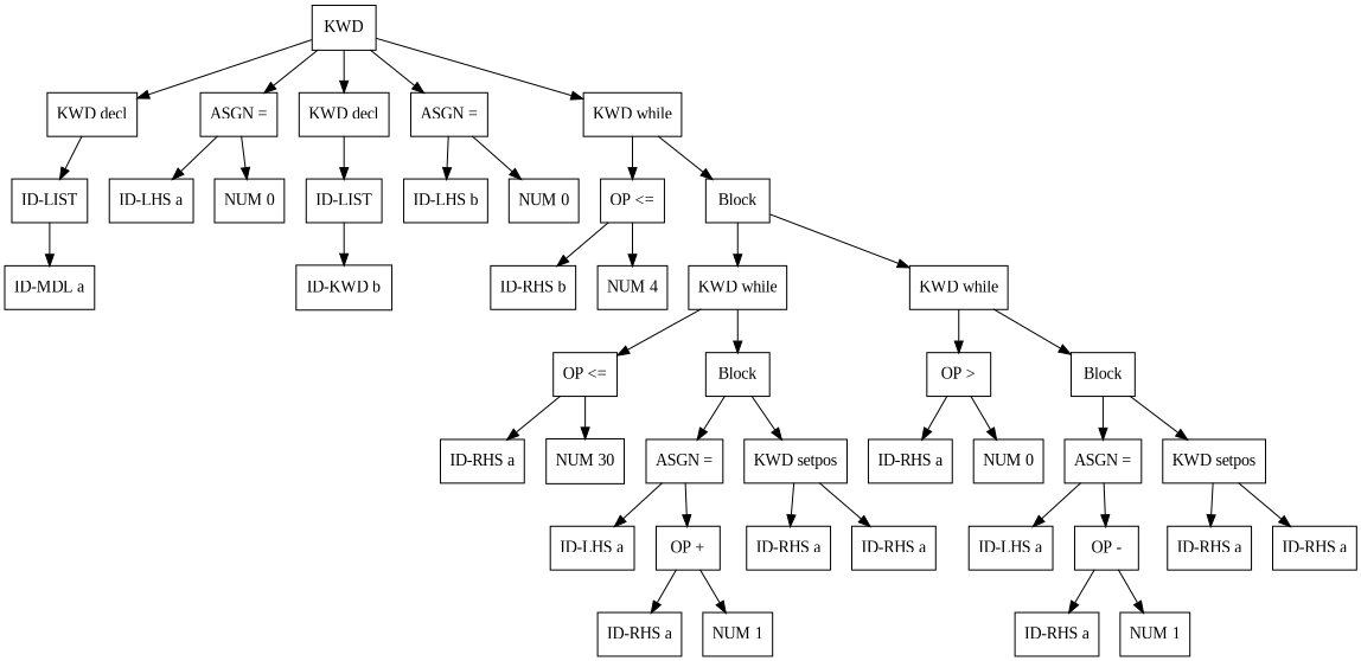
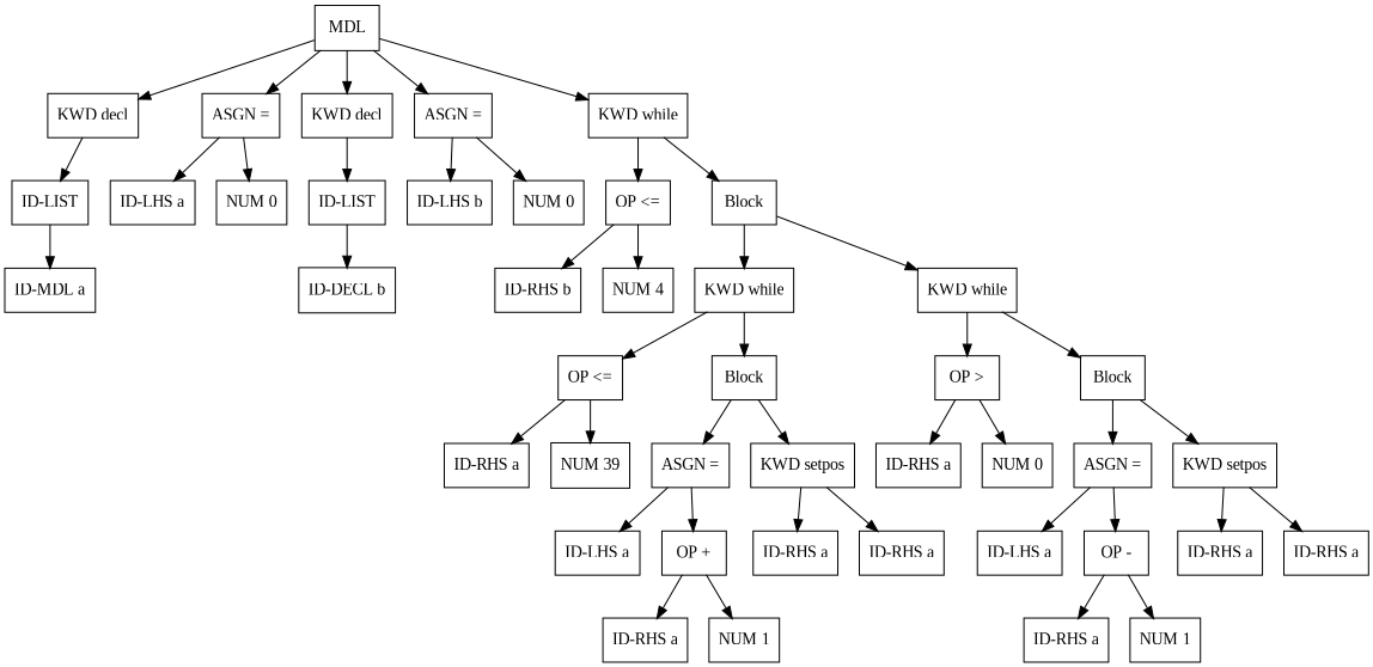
  digraph {
    fontname="Liberation Serif"
    node [fontname="Liberation Serif" shape=record]
    edge [fontname="Liberation Serif"]
-   n1 [label=KWD uuid="d45feb56-ad04-44f9-ae65-278978772853"]
+   n1 [label="MDL " uuid="d45feb56-ad04-44f9-ae65-278978772853"]
    n2 [label="KWD decl" uuid="c0419c75-b8b4-4913-a864-bdac16b73957"]
    n3 [label="ASGN =" uuid="b7590c4d-5fe8-43c2-abde-36ca7052ff3d"]
    n4 [label="KWD decl" uuid="2baec6e5-a8fc-4527-9457-76782b5b5065"]
    n5 [label="ASGN =" uuid="bac747c5-6a98-4c84-a5a2-503a476c8c7c"]
    n6 [label="KWD while" uuid="20d436af-e12f-4f10-8b77-f335466b1c4a"]
    n7 [label="ID-LIST " uuid="53f69459-76ca-4ebe-b6e9-f4876364d786"]
    n8 [label="ID-LHS a" uuid="c8634cb4-68b3-400d-a1e2-3b2efcc6bb0e"]
    n9 [label="NUM 0" uuid="38d09e86-83c5-47c0-b267-3fb71e69a53b"]
    n10 [label="ID-LIST " uuid="16ce5cdb-e3dd-4320-aae3-16434059da08"]
    n11 [label="ID-LHS b" uuid="ddc8d1a5-9182-42c4-9896-c2f51145f753"]
    n12 [label="NUM 0" uuid="bcd158bb-0b0a-40b2-9117-29a2741299fd"]
    n13 [label="OP \<=" uuid="f767057b-2b8b-4332-80ab-afa41a654ac7"]
    n14 [label="Block " uuid="7a1c5d89-c615-44bc-81db-28fb25bf148b"]
    n15 [label="ID-MDL a" uuid="7deda7a9-85d7-4861-b0e9-0ddd85e99584"]
-   n16 [label="ID-KWD b" uuid="88abbda3-38df-4d52-903a-8aace39877f0"]
+   n16 [label="ID-DECL b" uuid="88abbda3-38df-4d52-903a-8aace39877f0"]
    n17 [label="ID-RHS b" uuid="86678b78-0bd0-4232-a74c-1a75812f8e55"]
    n18 [label="NUM 4" uuid="88eb2358-b7b0-45be-9b8d-5a42cd1f72c6"]
    n19 [label="KWD while" uuid="bcc8776a-e2d2-4184-85a6-5e7e181dd266"]
    n20 [label="KWD while" uuid="9885f411-5103-4dc3-b43f-7cb51195484a"]
    n21 [label="OP \<=" uuid="1005b1fb-0a44-40ef-8e84-b9be9fa1c935"]
    n22 [label="Block " uuid="89ee1a47-5b60-44fe-b480-0eca29be88f7"]
    n23 [label="OP \>" uuid="c962ffad-9763-4d21-b714-d08702c2cfa8"]
    n24 [label="Block " uuid="efecbfe6-778d-4a6f-9d6d-15344bcd4539"]
    n25 [label="ID-RHS a" uuid="117ee747-1427-41ec-b94e-6d26eb6fe779"]
-   n26 [label="NUM 30" uuid="2eaeb6d4-ea21-4cf0-a37d-ffa0d5478d73"]
+   n26 [label="NUM 39" uuid="2eaeb6d4-ea21-4cf0-a37d-ffa0d5478d73"]
    n27 [label="ASGN =" uuid="e57c8ced-5f80-477a-ad55-11756cbead4c"]
    n28 [label="KWD setpos" uuid="36690c2a-b234-4933-8a14-02d3d8ff5e7c"]
    n29 [label="ID-LHS a" uuid="2784f67d-2394-4ebe-bfa5-6e356a5a6e7f"]
    n30 [label="OP +" uuid="127dcc68-9831-4007-aa09-262baad93773"]
    n31 [label="ID-RHS a" uuid="8e016189-0e9f-4e44-b8a6-72279019b500"]
    n32 [label="ID-RHS a" uuid="9812c58f-a362-4f9a-bc6b-6d06a102f533"]
    n33 [label="ID-RHS a" uuid="3776d0a2-46b3-4656-83e2-a8096bed383a"]
    n34 [label="NUM 1" uuid="29c44541-5924-4340-8404-19c2d8c707db"]
    n35 [label="ID-RHS a" uuid="10600c76-fdcd-4da6-894d-9b67eb988104"]
    n36 [label="NUM 0" uuid="df585ab3-03a6-489c-9e3c-303071ab6807"]
    n37 [label="ASGN =" uuid="642379c8-6134-463e-9c07-ded80b7754b6"]
    n38 [label="KWD setpos" uuid="c74a4406-94fe-481b-b05e-ff1848111353"]
    n39 [label="ID-LHS a" uuid="58921d19-c496-4316-8449-c23aedd643ef"]
    n40 [label="OP -" uuid="14326ad8-2dff-4498-aea9-d48fb73ed2cd"]
    n41 [label="ID-RHS a" uuid="f9502e07-6668-4b9d-8d2f-8b64bae9a01a"]
    n42 [label="ID-RHS a" uuid="5ff1da21-144d-4940-bacb-8bc1786638f9"]
    n43 [label="ID-RHS a" uuid="1a89e7e7-5a64-40ac-912f-06f72f3c2312"]
    n44 [label="NUM 1" uuid="8b911301-ad2d-4855-98d0-579b701679b0"]
    n1 -> n2
    n1 -> n3
    n1 -> n4
    n1 -> n5
    n1 -> n6
    n2 -> n7
    n3 -> n8
    n3 -> n9
    n4 -> n10
    n5 -> n11
    n5 -> n12
    n6 -> n13
    n6 -> n14
    n7 -> n15
    n10 -> n16
    n13 -> n17
    n13 -> n18
    n14 -> n19
    n14 -> n20
    n19 -> n21
    n19 -> n22
    n20 -> n23
    n20 -> n24
    n21 -> n25
    n21 -> n26
    n22 -> n27
    n22 -> n28
    n23 -> n35
    n23 -> n36
    n24 -> n37
    n24 -> n38
    n27 -> n29
    n27 -> n30
    n28 -> n31
    n28 -> n32
    n30 -> n33
    n30 -> n34
    n37 -> n39
    n37 -> n40
    n38 -> n41
    n38 -> n42
    n40 -> n43
    n40 -> n44
  }
